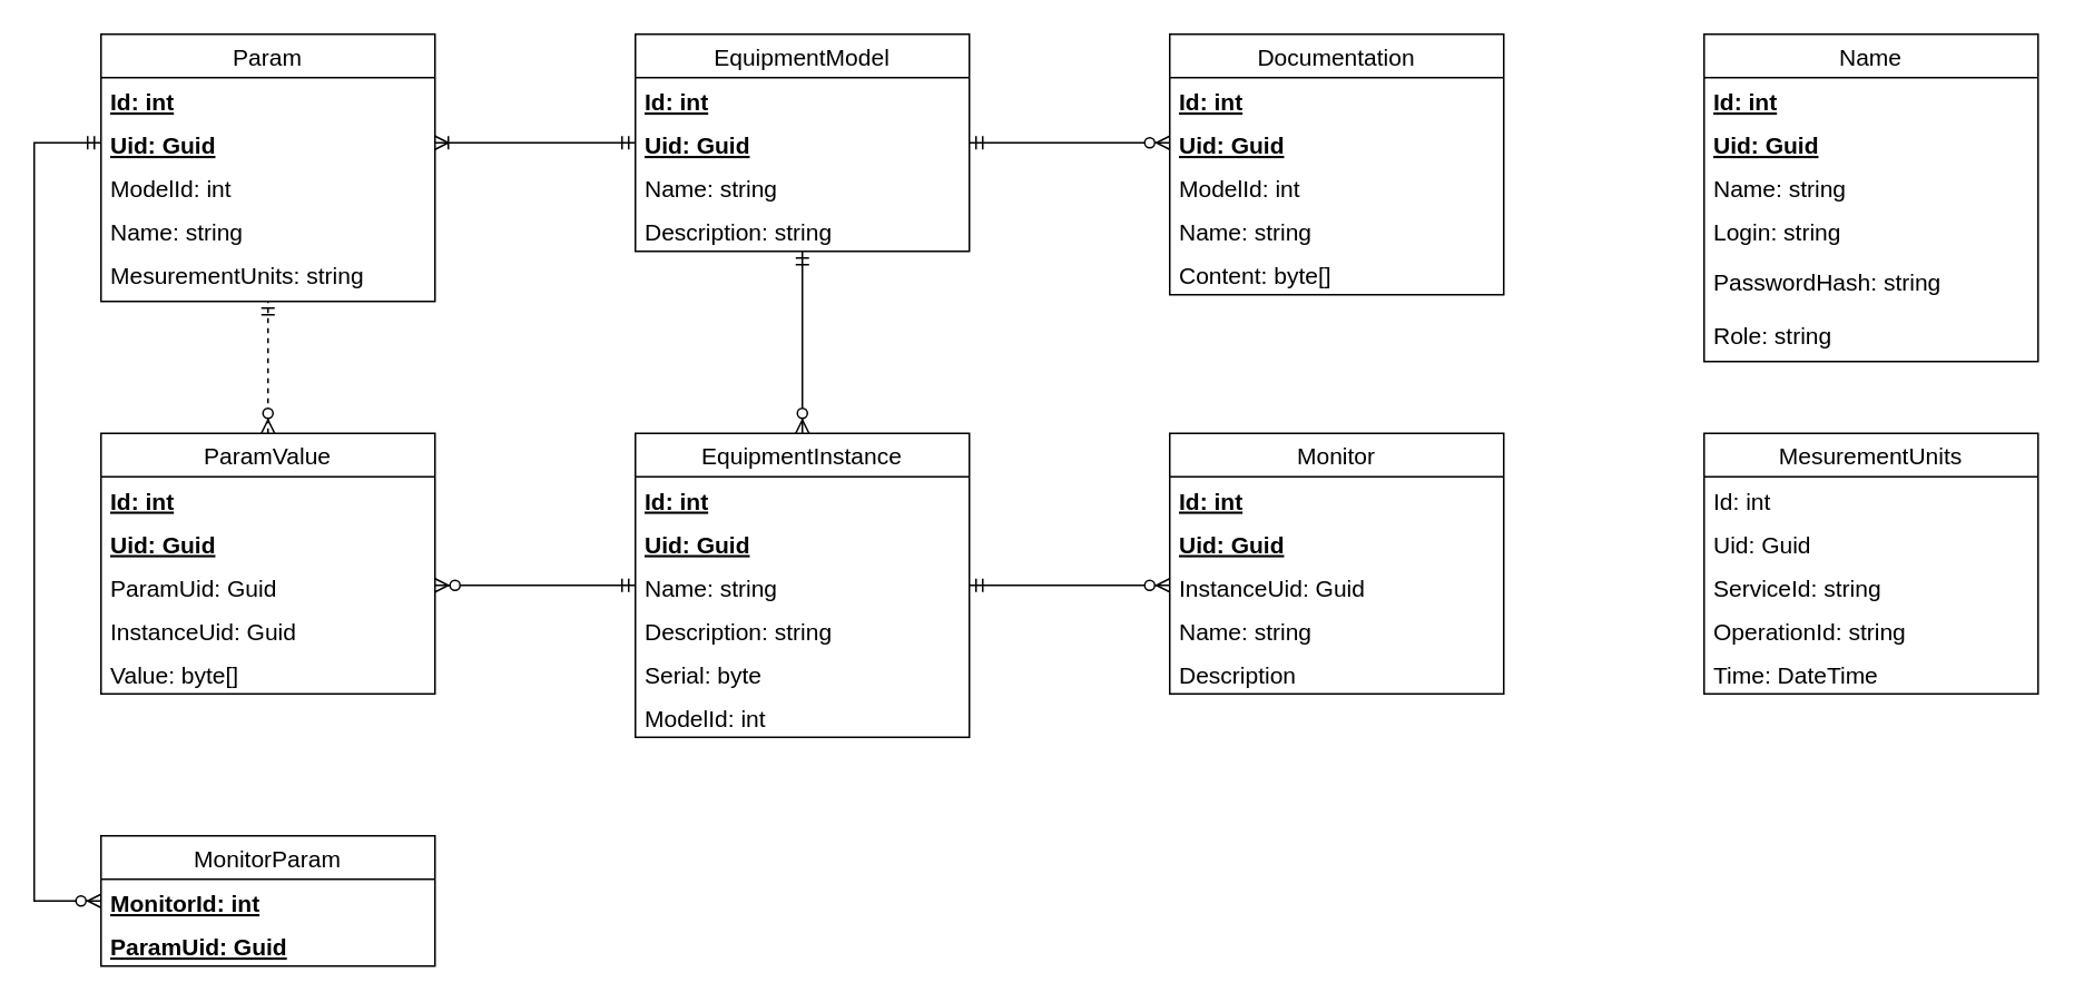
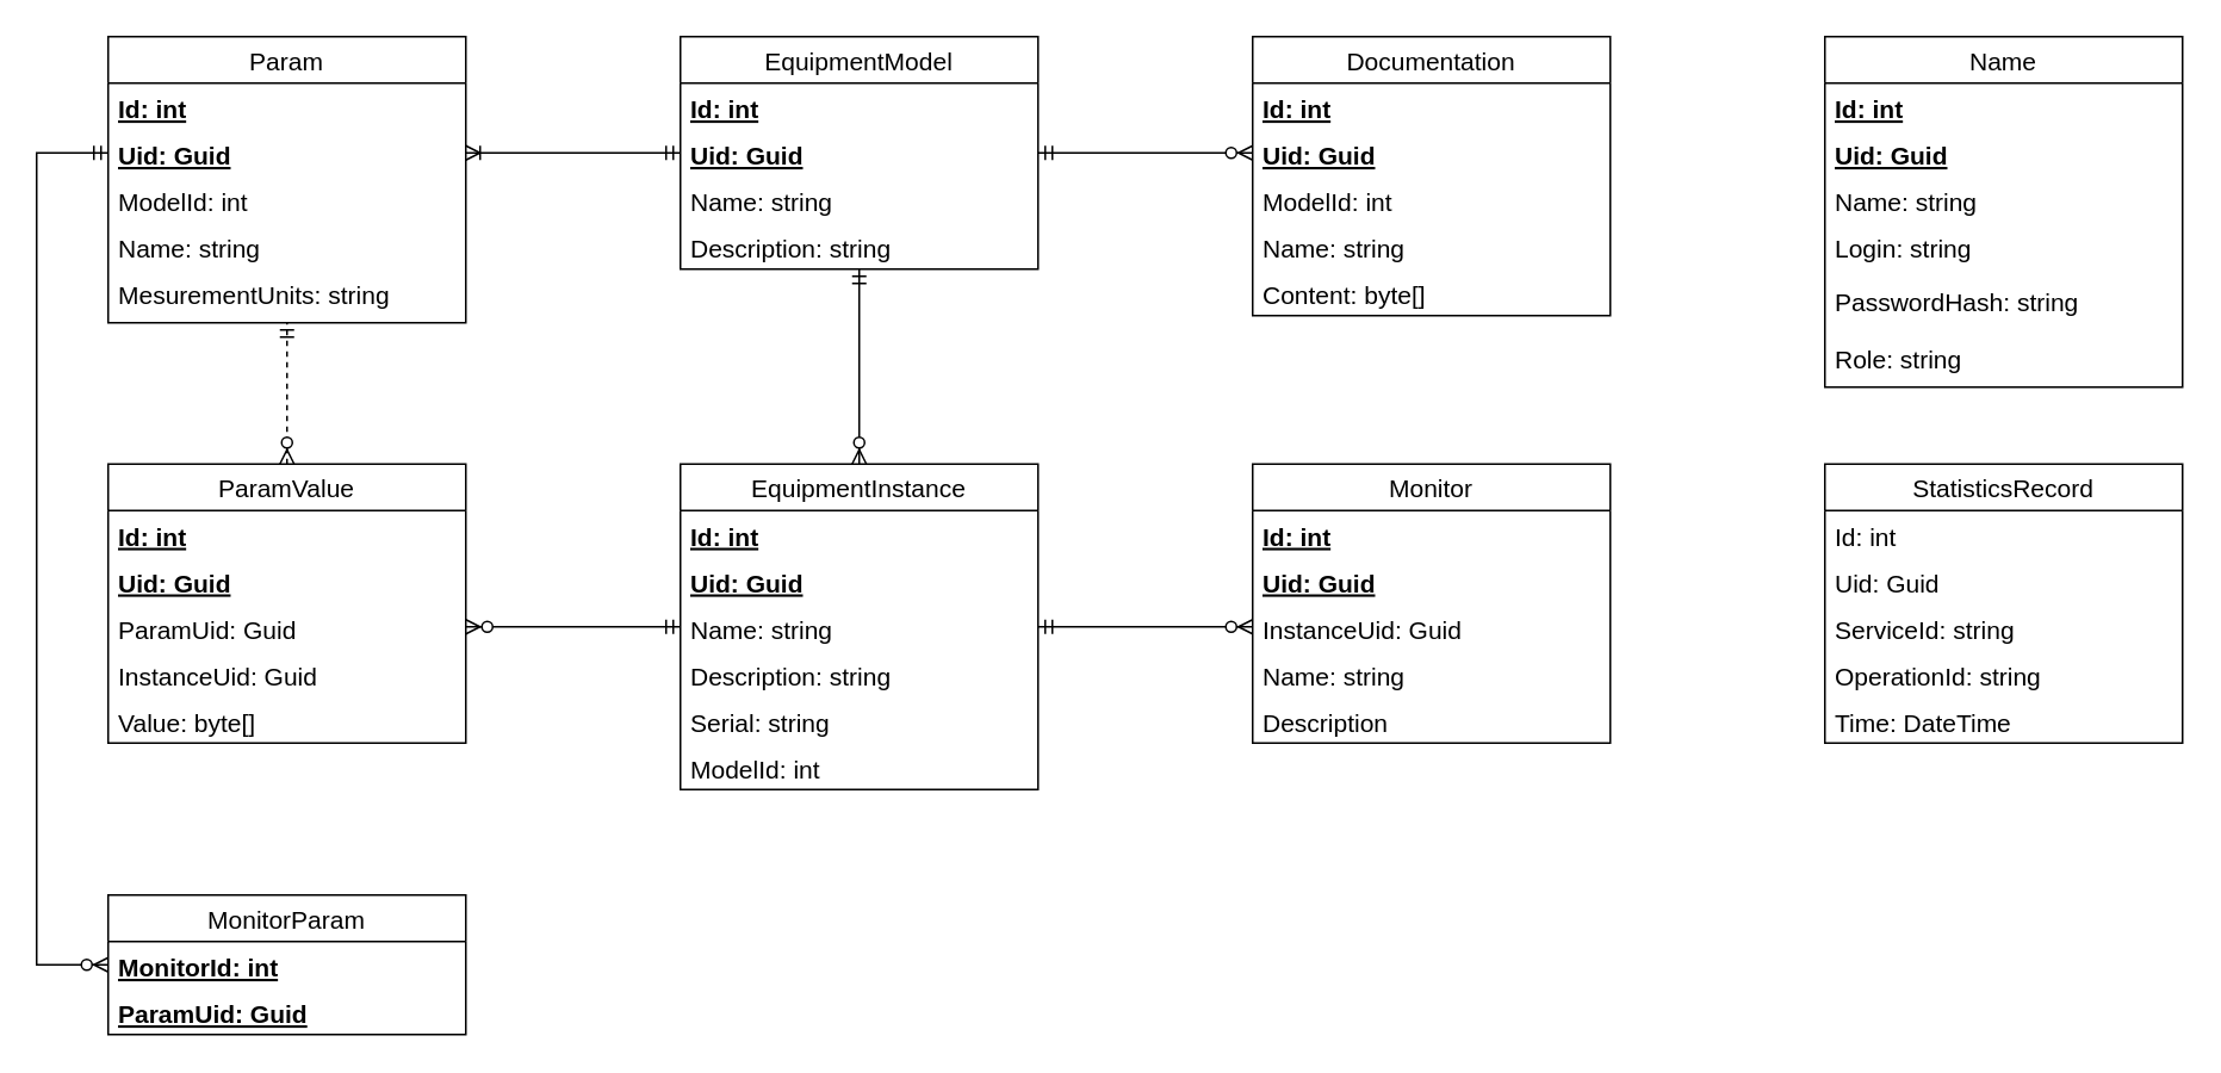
  <mxCell id="0" />
  <mxCell id="1" parent="0" />
  <mxCell id="2" value="EquipmentModel" style="swimlane;fontStyle=0;childLayout=stackLayout;horizontal=1;startSize=26;horizontalStack=0;resizeParent=1;resizeParentMax=0;resizeLast=0;collapsible=1;marginBottom=0;fontSize=14;" vertex="1" parent="1"><mxGeometry x="380" y="20" width="200" height="130" as="geometry" /></mxCell>
  <mxCell id="3" value="Id: int" style="text;strokeColor=none;fillColor=none;align=left;verticalAlign=top;spacingLeft=4;spacingRight=4;overflow=hidden;rotatable=0;points=[[0,0.5],[1,0.5]];portConstraint=eastwest;fontStyle=5;fontSize=14;" vertex="1" parent="2"><mxGeometry y="26" width="200" height="26" as="geometry" /></mxCell>
  <mxCell id="4" value="Uid: Guid" style="text;strokeColor=none;fillColor=none;align=left;verticalAlign=top;spacingLeft=4;spacingRight=4;overflow=hidden;rotatable=0;points=[[0,0.5],[1,0.5]];portConstraint=eastwest;fontStyle=5;fontSize=14;" vertex="1" parent="2"><mxGeometry y="52" width="200" height="26" as="geometry" /></mxCell>
  <mxCell id="5" value="Name: string" style="text;strokeColor=none;fillColor=none;align=left;verticalAlign=top;spacingLeft=4;spacingRight=4;overflow=hidden;rotatable=0;points=[[0,0.5],[1,0.5]];portConstraint=eastwest;fontSize=14;" vertex="1" parent="2"><mxGeometry y="78" width="200" height="26" as="geometry" /></mxCell>
  <mxCell id="6" value="Description: string" style="text;strokeColor=none;fillColor=none;align=left;verticalAlign=top;spacingLeft=4;spacingRight=4;overflow=hidden;rotatable=0;points=[[0,0.5],[1,0.5]];portConstraint=eastwest;fontSize=14;" vertex="1" parent="2"><mxGeometry y="104" width="200" height="26" as="geometry" /></mxCell>
  <mxCell id="7" value="Documentation" style="swimlane;fontStyle=0;childLayout=stackLayout;horizontal=1;startSize=26;horizontalStack=0;resizeParent=1;resizeParentMax=0;resizeLast=0;collapsible=1;marginBottom=0;fontSize=14;" vertex="1" parent="1"><mxGeometry x="700" y="20" width="200" height="156" as="geometry" /></mxCell>
  <mxCell id="8" value="Id: int" style="text;strokeColor=none;fillColor=none;align=left;verticalAlign=top;spacingLeft=4;spacingRight=4;overflow=hidden;rotatable=0;points=[[0,0.5],[1,0.5]];portConstraint=eastwest;fontStyle=5;fontSize=14;" vertex="1" parent="7"><mxGeometry y="26" width="200" height="26" as="geometry" /></mxCell>
  <mxCell id="9" value="Uid: Guid" style="text;strokeColor=none;fillColor=none;align=left;verticalAlign=top;spacingLeft=4;spacingRight=4;overflow=hidden;rotatable=0;points=[[0,0.5],[1,0.5]];portConstraint=eastwest;fontStyle=5;fontSize=14;" vertex="1" parent="7"><mxGeometry y="52" width="200" height="26" as="geometry" /></mxCell>
  <mxCell id="10" value="ModelId: int" style="text;strokeColor=none;fillColor=none;align=left;verticalAlign=top;spacingLeft=4;spacingRight=4;overflow=hidden;rotatable=0;points=[[0,0.5],[1,0.5]];portConstraint=eastwest;fontSize=14;" vertex="1" parent="7"><mxGeometry y="78" width="200" height="26" as="geometry" /></mxCell>
  <mxCell id="11" value="Name: string" style="text;strokeColor=none;fillColor=none;align=left;verticalAlign=top;spacingLeft=4;spacingRight=4;overflow=hidden;rotatable=0;points=[[0,0.5],[1,0.5]];portConstraint=eastwest;fontSize=14;" vertex="1" parent="7"><mxGeometry y="104" width="200" height="26" as="geometry" /></mxCell>
  <mxCell id="12" value="Content: byte[]" style="text;strokeColor=none;fillColor=none;align=left;verticalAlign=top;spacingLeft=4;spacingRight=4;overflow=hidden;rotatable=0;points=[[0,0.5],[1,0.5]];portConstraint=eastwest;fontSize=14;" vertex="1" parent="7"><mxGeometry y="130" width="200" height="26" as="geometry" /></mxCell>
  <mxCell id="13" style="edgeStyle=orthogonalEdgeStyle;rounded=0;orthogonalLoop=1;jettySize=auto;html=1;exitX=0.5;exitY=0;exitDx=0;exitDy=0;entryX=0.5;entryY=1;entryDx=0;entryDy=0;entryPerimeter=0;fontSize=14;startArrow=ERzeroToMany;startFill=1;endArrow=ERmandOne;endFill=0;" edge="1" parent="1" source="14" target="6"><mxGeometry relative="1" as="geometry" /></mxCell>
  <mxCell id="14" value="EquipmentInstance" style="swimlane;fontStyle=0;childLayout=stackLayout;horizontal=1;startSize=26;horizontalStack=0;resizeParent=1;resizeParentMax=0;resizeLast=0;collapsible=1;marginBottom=0;fontSize=14;" vertex="1" parent="1"><mxGeometry x="380" y="259" width="200" height="182" as="geometry" /></mxCell>
  <mxCell id="15" value="Id: int" style="text;strokeColor=none;fillColor=none;align=left;verticalAlign=top;spacingLeft=4;spacingRight=4;overflow=hidden;rotatable=0;points=[[0,0.5],[1,0.5]];portConstraint=eastwest;fontStyle=5;fontSize=14;" vertex="1" parent="14"><mxGeometry y="26" width="200" height="26" as="geometry" /></mxCell>
  <mxCell id="16" value="Uid: Guid" style="text;strokeColor=none;fillColor=none;align=left;verticalAlign=top;spacingLeft=4;spacingRight=4;overflow=hidden;rotatable=0;points=[[0,0.5],[1,0.5]];portConstraint=eastwest;fontStyle=5;fontSize=14;" vertex="1" parent="14"><mxGeometry y="52" width="200" height="26" as="geometry" /></mxCell>
  <mxCell id="17" value="Name: string" style="text;strokeColor=none;fillColor=none;align=left;verticalAlign=top;spacingLeft=4;spacingRight=4;overflow=hidden;rotatable=0;points=[[0,0.5],[1,0.5]];portConstraint=eastwest;fontSize=14;" vertex="1" parent="14"><mxGeometry y="78" width="200" height="26" as="geometry" /></mxCell>
  <mxCell id="18" value="Description: string" style="text;strokeColor=none;fillColor=none;align=left;verticalAlign=top;spacingLeft=4;spacingRight=4;overflow=hidden;rotatable=0;points=[[0,0.5],[1,0.5]];portConstraint=eastwest;fontSize=14;" vertex="1" parent="14"><mxGeometry y="104" width="200" height="26" as="geometry" /></mxCell>
- <mxCell id="19" value="Serial: byte" style="text;strokeColor=none;fillColor=none;align=left;verticalAlign=top;spacingLeft=4;spacingRight=4;overflow=hidden;rotatable=0;points=[[0,0.5],[1,0.5]];portConstraint=eastwest;fontSize=14;" vertex="1" parent="14"><mxGeometry y="130" width="200" height="26" as="geometry" /></mxCell>
+ <mxCell id="19" value="Serial: string" style="text;strokeColor=none;fillColor=none;align=left;verticalAlign=top;spacingLeft=4;spacingRight=4;overflow=hidden;rotatable=0;points=[[0,0.5],[1,0.5]];portConstraint=eastwest;fontSize=14;" vertex="1" parent="14"><mxGeometry y="130" width="200" height="26" as="geometry" /></mxCell>
  <mxCell id="20" value="ModelId: int" style="text;strokeColor=none;fillColor=none;align=left;verticalAlign=top;spacingLeft=4;spacingRight=4;overflow=hidden;rotatable=0;points=[[0,0.5],[1,0.5]];portConstraint=eastwest;fontSize=14;" vertex="1" parent="14"><mxGeometry y="156" width="200" height="26" as="geometry" /></mxCell>
  <mxCell id="21" value="Monitor" style="swimlane;fontStyle=0;childLayout=stackLayout;horizontal=1;startSize=26;horizontalStack=0;resizeParent=1;resizeParentMax=0;resizeLast=0;collapsible=1;marginBottom=0;fontSize=14;" vertex="1" parent="1"><mxGeometry x="700" y="259" width="200" height="156" as="geometry" /></mxCell>
  <mxCell id="22" value="Id: int" style="text;strokeColor=none;fillColor=none;align=left;verticalAlign=top;spacingLeft=4;spacingRight=4;overflow=hidden;rotatable=0;points=[[0,0.5],[1,0.5]];portConstraint=eastwest;fontStyle=5;fontSize=14;" vertex="1" parent="21"><mxGeometry y="26" width="200" height="26" as="geometry" /></mxCell>
  <mxCell id="23" value="Uid: Guid" style="text;strokeColor=none;fillColor=none;align=left;verticalAlign=top;spacingLeft=4;spacingRight=4;overflow=hidden;rotatable=0;points=[[0,0.5],[1,0.5]];portConstraint=eastwest;fontStyle=5;fontSize=14;" vertex="1" parent="21"><mxGeometry y="52" width="200" height="26" as="geometry" /></mxCell>
  <mxCell id="24" value="InstanceUid: Guid" style="text;strokeColor=none;fillColor=none;align=left;verticalAlign=top;spacingLeft=4;spacingRight=4;overflow=hidden;rotatable=0;points=[[0,0.5],[1,0.5]];portConstraint=eastwest;fontSize=14;" vertex="1" parent="21"><mxGeometry y="78" width="200" height="26" as="geometry" /></mxCell>
  <mxCell id="25" value="Name: string" style="text;strokeColor=none;fillColor=none;align=left;verticalAlign=top;spacingLeft=4;spacingRight=4;overflow=hidden;rotatable=0;points=[[0,0.5],[1,0.5]];portConstraint=eastwest;fontSize=14;" vertex="1" parent="21"><mxGeometry y="104" width="200" height="26" as="geometry" /></mxCell>
  <mxCell id="26" value="Description" style="text;strokeColor=none;fillColor=none;align=left;verticalAlign=top;spacingLeft=4;spacingRight=4;overflow=hidden;rotatable=0;points=[[0,0.5],[1,0.5]];portConstraint=eastwest;fontSize=14;" vertex="1" parent="21"><mxGeometry y="130" width="200" height="26" as="geometry" /></mxCell>
  <mxCell id="27" value="Param" style="swimlane;fontStyle=0;childLayout=stackLayout;horizontal=1;startSize=26;horizontalStack=0;resizeParent=1;resizeParentMax=0;resizeLast=0;collapsible=1;marginBottom=0;fontSize=14;" vertex="1" parent="1"><mxGeometry x="60" y="20" width="200" height="160" as="geometry" /></mxCell>
  <mxCell id="28" value="Id: int" style="text;strokeColor=none;fillColor=none;align=left;verticalAlign=top;spacingLeft=4;spacingRight=4;overflow=hidden;rotatable=0;points=[[0,0.5],[1,0.5]];portConstraint=eastwest;fontStyle=5;fontSize=14;" vertex="1" parent="27"><mxGeometry y="26" width="200" height="26" as="geometry" /></mxCell>
  <mxCell id="29" value="Uid: Guid" style="text;strokeColor=none;fillColor=none;align=left;verticalAlign=top;spacingLeft=4;spacingRight=4;overflow=hidden;rotatable=0;points=[[0,0.5],[1,0.5]];portConstraint=eastwest;fontStyle=5;fontSize=14;" vertex="1" parent="27"><mxGeometry y="52" width="200" height="26" as="geometry" /></mxCell>
  <mxCell id="30" value="ModelId: int" style="text;strokeColor=none;fillColor=none;align=left;verticalAlign=top;spacingLeft=4;spacingRight=4;overflow=hidden;rotatable=0;points=[[0,0.5],[1,0.5]];portConstraint=eastwest;fontSize=14;" vertex="1" parent="27"><mxGeometry y="78" width="200" height="26" as="geometry" /></mxCell>
  <mxCell id="31" value="Name: string" style="text;strokeColor=none;fillColor=none;align=left;verticalAlign=top;spacingLeft=4;spacingRight=4;overflow=hidden;rotatable=0;points=[[0,0.5],[1,0.5]];portConstraint=eastwest;fontSize=14;" vertex="1" parent="27"><mxGeometry y="104" width="200" height="26" as="geometry" /></mxCell>
  <mxCell id="32" value="MesurementUnits: string" style="text;strokeColor=none;fillColor=none;align=left;verticalAlign=top;spacingLeft=4;spacingRight=4;overflow=hidden;rotatable=0;points=[[0,0.5],[1,0.5]];portConstraint=eastwest;fontSize=14;" vertex="1" parent="27"><mxGeometry y="130" width="200" height="30" as="geometry" /></mxCell>
  <mxCell id="33" style="edgeStyle=orthogonalEdgeStyle;rounded=0;orthogonalLoop=1;jettySize=auto;html=1;exitX=0.5;exitY=0;exitDx=0;exitDy=0;fontSize=14;startArrow=ERzeroToMany;startFill=1;endArrow=ERmandOne;endFill=0;dashed=1;" edge="1" parent="1" source="34" target="27"><mxGeometry relative="1" as="geometry" /></mxCell>
  <mxCell id="34" value="ParamValue" style="swimlane;fontStyle=0;childLayout=stackLayout;horizontal=1;startSize=26;horizontalStack=0;resizeParent=1;resizeParentMax=0;resizeLast=0;collapsible=1;marginBottom=0;fontSize=14;" vertex="1" parent="1"><mxGeometry x="60" y="259" width="200" height="156" as="geometry" /></mxCell>
  <mxCell id="35" value="Id: int" style="text;strokeColor=none;fillColor=none;align=left;verticalAlign=top;spacingLeft=4;spacingRight=4;overflow=hidden;rotatable=0;points=[[0,0.5],[1,0.5]];portConstraint=eastwest;fontStyle=5;fontSize=14;" vertex="1" parent="34"><mxGeometry y="26" width="200" height="26" as="geometry" /></mxCell>
  <mxCell id="36" value="Uid: Guid" style="text;strokeColor=none;fillColor=none;align=left;verticalAlign=top;spacingLeft=4;spacingRight=4;overflow=hidden;rotatable=0;points=[[0,0.5],[1,0.5]];portConstraint=eastwest;fontStyle=5;fontSize=14;" vertex="1" parent="34"><mxGeometry y="52" width="200" height="26" as="geometry" /></mxCell>
  <mxCell id="37" value="ParamUid: Guid" style="text;strokeColor=none;fillColor=none;align=left;verticalAlign=top;spacingLeft=4;spacingRight=4;overflow=hidden;rotatable=0;points=[[0,0.5],[1,0.5]];portConstraint=eastwest;fontSize=14;" vertex="1" parent="34"><mxGeometry y="78" width="200" height="26" as="geometry" /></mxCell>
  <mxCell id="38" value="InstanceUid: Guid" style="text;strokeColor=none;fillColor=none;align=left;verticalAlign=top;spacingLeft=4;spacingRight=4;overflow=hidden;rotatable=0;points=[[0,0.5],[1,0.5]];portConstraint=eastwest;fontSize=14;" vertex="1" parent="34"><mxGeometry y="104" width="200" height="26" as="geometry" /></mxCell>
  <mxCell id="39" value="Value: byte[]" style="text;strokeColor=none;fillColor=none;align=left;verticalAlign=top;spacingLeft=4;spacingRight=4;overflow=hidden;rotatable=0;points=[[0,0.5],[1,0.5]];portConstraint=eastwest;fontSize=14;" vertex="1" parent="34"><mxGeometry y="130" width="200" height="26" as="geometry" /></mxCell>
  <mxCell id="40" value="Name" style="swimlane;fontStyle=0;childLayout=stackLayout;horizontal=1;startSize=26;horizontalStack=0;resizeParent=1;resizeParentMax=0;resizeLast=0;collapsible=1;marginBottom=0;fontSize=14;" vertex="1" parent="1"><mxGeometry x="1020" y="20" width="200" height="196" as="geometry" /></mxCell>
  <mxCell id="41" value="Id: int" style="text;strokeColor=none;fillColor=none;align=left;verticalAlign=top;spacingLeft=4;spacingRight=4;overflow=hidden;rotatable=0;points=[[0,0.5],[1,0.5]];portConstraint=eastwest;fontStyle=5;fontSize=14;" vertex="1" parent="40"><mxGeometry y="26" width="200" height="26" as="geometry" /></mxCell>
  <mxCell id="42" value="Uid: Guid" style="text;strokeColor=none;fillColor=none;align=left;verticalAlign=top;spacingLeft=4;spacingRight=4;overflow=hidden;rotatable=0;points=[[0,0.5],[1,0.5]];portConstraint=eastwest;fontStyle=5;fontSize=14;" vertex="1" parent="40"><mxGeometry y="52" width="200" height="26" as="geometry" /></mxCell>
  <mxCell id="43" value="Name: string" style="text;strokeColor=none;fillColor=none;align=left;verticalAlign=top;spacingLeft=4;spacingRight=4;overflow=hidden;rotatable=0;points=[[0,0.5],[1,0.5]];portConstraint=eastwest;fontSize=14;" vertex="1" parent="40"><mxGeometry y="78" width="200" height="26" as="geometry" /></mxCell>
  <mxCell id="44" value="Login: string" style="text;strokeColor=none;fillColor=none;align=left;verticalAlign=top;spacingLeft=4;spacingRight=4;overflow=hidden;rotatable=0;points=[[0,0.5],[1,0.5]];portConstraint=eastwest;fontSize=14;" vertex="1" parent="40"><mxGeometry y="104" width="200" height="30" as="geometry" /></mxCell>
  <mxCell id="45" value="PasswordHash: string" style="text;strokeColor=none;fillColor=none;align=left;verticalAlign=top;spacingLeft=4;spacingRight=4;overflow=hidden;rotatable=0;points=[[0,0.5],[1,0.5]];portConstraint=eastwest;fontSize=14;" vertex="1" parent="40"><mxGeometry y="134" width="200" height="32" as="geometry" /></mxCell>
  <mxCell id="46" value="Role: string&#10;" style="text;strokeColor=none;fillColor=none;align=left;verticalAlign=top;spacingLeft=4;spacingRight=4;overflow=hidden;rotatable=0;points=[[0,0.5],[1,0.5]];portConstraint=eastwest;fontSize=14;" vertex="1" parent="40"><mxGeometry y="166" width="200" height="30" as="geometry" /></mxCell>
- <mxCell id="47" value="MesurementUnits" style="swimlane;fontStyle=0;childLayout=stackLayout;horizontal=1;startSize=26;horizontalStack=0;resizeParent=1;resizeParentMax=0;resizeLast=0;collapsible=1;marginBottom=0;fontSize=14;" vertex="1" parent="1"><mxGeometry x="1020" y="259" width="200" height="156" as="geometry" /></mxCell>
+ <mxCell id="47" value="StatisticsRecord" style="swimlane;fontStyle=0;childLayout=stackLayout;horizontal=1;startSize=26;horizontalStack=0;resizeParent=1;resizeParentMax=0;resizeLast=0;collapsible=1;marginBottom=0;fontSize=14;" vertex="1" parent="1"><mxGeometry x="1020" y="259" width="200" height="156" as="geometry" /></mxCell>
  <mxCell id="48" value="Id: int" style="text;strokeColor=none;fillColor=none;align=left;verticalAlign=top;spacingLeft=4;spacingRight=4;overflow=hidden;rotatable=0;points=[[0,0.5],[1,0.5]];portConstraint=eastwest;fontSize=14;" vertex="1" parent="47"><mxGeometry y="26" width="200" height="26" as="geometry" /></mxCell>
  <mxCell id="49" value="Uid: Guid" style="text;strokeColor=none;fillColor=none;align=left;verticalAlign=top;spacingLeft=4;spacingRight=4;overflow=hidden;rotatable=0;points=[[0,0.5],[1,0.5]];portConstraint=eastwest;fontSize=14;" vertex="1" parent="47"><mxGeometry y="52" width="200" height="26" as="geometry" /></mxCell>
  <mxCell id="50" value="ServiceId: string" style="text;strokeColor=none;fillColor=none;align=left;verticalAlign=top;spacingLeft=4;spacingRight=4;overflow=hidden;rotatable=0;points=[[0,0.5],[1,0.5]];portConstraint=eastwest;fontSize=14;" vertex="1" parent="47"><mxGeometry y="78" width="200" height="26" as="geometry" /></mxCell>
  <mxCell id="51" value="OperationId: string" style="text;strokeColor=none;fillColor=none;align=left;verticalAlign=top;spacingLeft=4;spacingRight=4;overflow=hidden;rotatable=0;points=[[0,0.5],[1,0.5]];portConstraint=eastwest;fontSize=14;" vertex="1" parent="47"><mxGeometry y="104" width="200" height="26" as="geometry" /></mxCell>
  <mxCell id="52" value="Time: DateTime" style="text;strokeColor=none;fillColor=none;align=left;verticalAlign=top;spacingLeft=4;spacingRight=4;overflow=hidden;rotatable=0;points=[[0,0.5],[1,0.5]];portConstraint=eastwest;fontSize=14;" vertex="1" parent="47"><mxGeometry y="130" width="200" height="26" as="geometry" /></mxCell>
  <mxCell id="53" value="MonitorParam" style="swimlane;fontStyle=0;childLayout=stackLayout;horizontal=1;startSize=26;horizontalStack=0;resizeParent=1;resizeParentMax=0;resizeLast=0;collapsible=1;marginBottom=0;fontSize=14;" vertex="1" parent="1"><mxGeometry x="60" y="500" width="200" height="78" as="geometry" /></mxCell>
  <mxCell id="54" value="MonitorId: int" style="text;strokeColor=none;fillColor=none;align=left;verticalAlign=top;spacingLeft=4;spacingRight=4;overflow=hidden;rotatable=0;points=[[0,0.5],[1,0.5]];portConstraint=eastwest;fontStyle=5;fontSize=14;" vertex="1" parent="53"><mxGeometry y="26" width="200" height="26" as="geometry" /></mxCell>
  <mxCell id="55" value="ParamUid: Guid" style="text;strokeColor=none;fillColor=none;align=left;verticalAlign=top;spacingLeft=4;spacingRight=4;overflow=hidden;rotatable=0;points=[[0,0.5],[1,0.5]];portConstraint=eastwest;fontStyle=5;fontSize=14;" vertex="1" parent="53"><mxGeometry y="52" width="200" height="26" as="geometry" /></mxCell>
  <mxCell id="56" style="edgeStyle=orthogonalEdgeStyle;rounded=0;orthogonalLoop=1;jettySize=auto;html=1;exitX=1;exitY=0.5;exitDx=0;exitDy=0;fontSize=14;startArrow=ERoneToMany;startFill=0;endArrow=ERmandOne;endFill=0;" edge="1" parent="1" source="29" target="4"><mxGeometry relative="1" as="geometry" /></mxCell>
  <mxCell id="57" style="edgeStyle=orthogonalEdgeStyle;rounded=0;orthogonalLoop=1;jettySize=auto;html=1;exitX=1;exitY=0.5;exitDx=0;exitDy=0;entryX=0;entryY=0.5;entryDx=0;entryDy=0;fontSize=14;startArrow=ERmandOne;startFill=0;endArrow=ERzeroToMany;endFill=1;" edge="1" parent="1" source="4" target="9"><mxGeometry relative="1" as="geometry" /></mxCell>
  <mxCell id="58" style="edgeStyle=orthogonalEdgeStyle;rounded=0;orthogonalLoop=1;jettySize=auto;html=1;exitX=1;exitY=0.5;exitDx=0;exitDy=0;fontSize=14;startArrow=ERmandOne;startFill=0;endArrow=ERzeroToMany;endFill=1;" edge="1" parent="1" source="17" target="24"><mxGeometry relative="1" as="geometry" /></mxCell>
  <mxCell id="59" style="edgeStyle=orthogonalEdgeStyle;rounded=0;orthogonalLoop=1;jettySize=auto;html=1;exitX=0;exitY=0.5;exitDx=0;exitDy=0;entryX=0;entryY=0.5;entryDx=0;entryDy=0;fontSize=14;startArrow=ERmandOne;startFill=0;endArrow=ERzeroToMany;endFill=1;" edge="1" parent="1" source="29" target="54"><mxGeometry relative="1" as="geometry"><Array as="points"><mxPoint x="20" y="85" /><mxPoint x="20" y="539" /></Array></mxGeometry></mxCell>
  <mxCell id="60" style="edgeStyle=orthogonalEdgeStyle;rounded=0;orthogonalLoop=1;jettySize=auto;html=1;exitX=1;exitY=0.5;exitDx=0;exitDy=0;fontSize=14;startArrow=ERzeroToMany;startFill=1;endArrow=ERmandOne;endFill=0;" edge="1" parent="1" source="37" target="17"><mxGeometry relative="1" as="geometry" /></mxCell>
